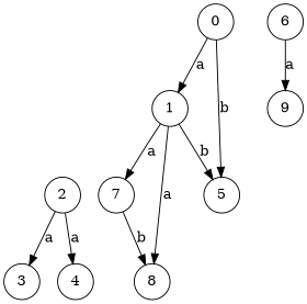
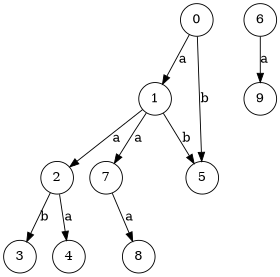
  digraph {
    rankdir=TB
    node [shape=circle]
    0
    1
    5
    2
    7
    6
    9
    3
    4
    8
    0 -> 1 [label=a]
    0 -> 5 [label=b]
    1 -> 5 [label=b]
-   1 -> 8 [label=a]
+   1 -> 2 [label=a]
    1 -> 7 [label=a]
-   2 -> 3 [label=a]
+   2 -> 3 [label=b]
    2 -> 4 [label=a]
-   7 -> 8 [label=b]
+   7 -> 8 [label=a]
    6 -> 9 [label=a]
  }
